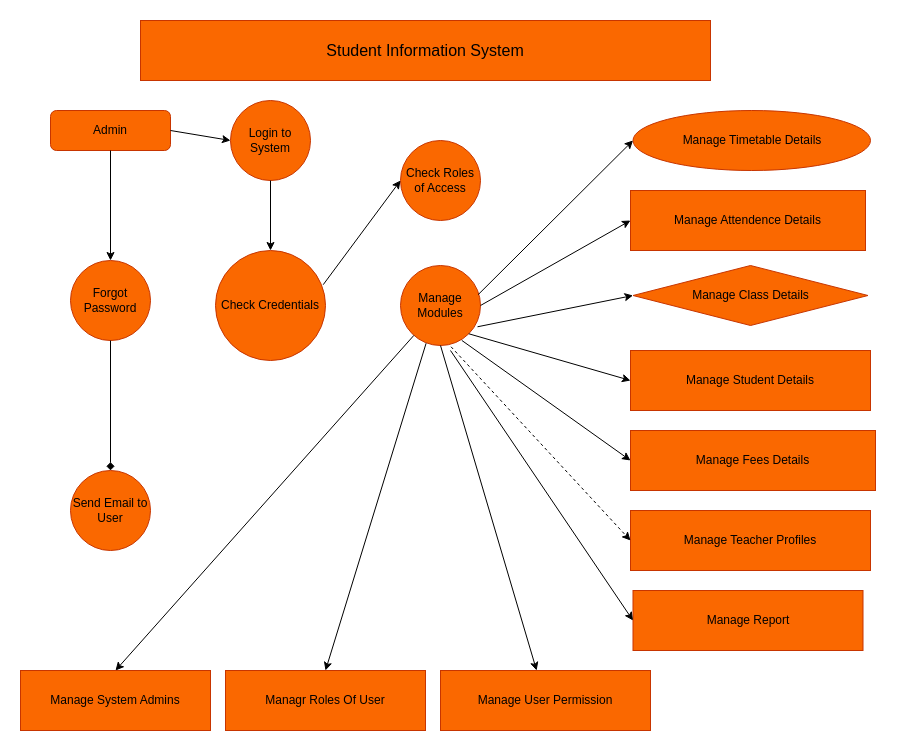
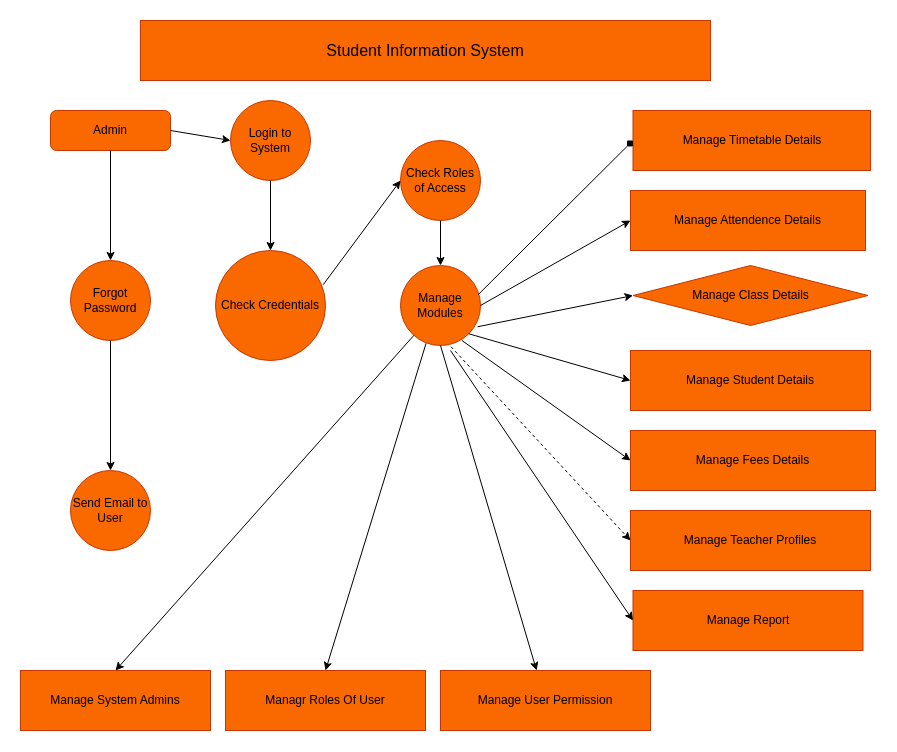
  <mxCell id="0" />
  <mxCell id="1" parent="0" />
  <mxCell id="2" value="Forgot Password" style="ellipse;whiteSpace=wrap;html=1;aspect=fixed;fillColor=#fa6800;fontColor=#000000;strokeColor=#C73500;" vertex="1" parent="1"><mxGeometry x="70" y="260" width="80" height="80" as="geometry" /></mxCell>
  <mxCell id="3" value="Check Credentials" style="ellipse;whiteSpace=wrap;html=1;aspect=fixed;fillColor=#fa6800;fontColor=#000000;strokeColor=#C73500;" vertex="1" parent="1"><mxGeometry x="215" y="250" width="110" height="110" as="geometry" /></mxCell>
  <mxCell id="4" value="Manage Modules" style="ellipse;whiteSpace=wrap;html=1;aspect=fixed;fillColor=#fa6800;fontColor=#000000;strokeColor=#C73500;" vertex="1" parent="1"><mxGeometry x="400" y="265" width="80" height="80" as="geometry" /></mxCell>
- <mxCell id="5" value="Manage Timetable Details" style="ellipse;whiteSpace=wrap;html=1;fillColor=#fa6800;fontColor=#000000;strokeColor=#C73500;" vertex="1" parent="1"><mxGeometry x="632.5" y="110" width="237.5" height="60" as="geometry" /></mxCell>
+ <mxCell id="5" value="Manage Timetable Details" style="rounded=0;whiteSpace=wrap;html=1;fillColor=#fa6800;fontColor=#000000;strokeColor=#C73500;" vertex="1" parent="1"><mxGeometry x="632.5" y="110" width="237.5" height="60" as="geometry" /></mxCell>
  <mxCell id="6" value="Manage Attendence Details" style="rounded=0;whiteSpace=wrap;html=1;fillColor=#fa6800;fontColor=#000000;strokeColor=#C73500;" vertex="1" parent="1"><mxGeometry x="630" y="190" width="235" height="60" as="geometry" /></mxCell>
  <mxCell id="7" value="Manage Class Details" style="rhombus;whiteSpace=wrap;html=1;fillColor=#fa6800;fontColor=#000000;strokeColor=#C73500;" vertex="1" parent="1"><mxGeometry x="632.5" y="265" width="235" height="60" as="geometry" /></mxCell>
  <mxCell id="8" value="Manage Student Details" style="rounded=0;whiteSpace=wrap;html=1;fillColor=#fa6800;fontColor=#000000;strokeColor=#C73500;" vertex="1" parent="1"><mxGeometry x="630" y="350" width="240" height="60" as="geometry" /></mxCell>
  <mxCell id="9" value="Manage Fees Details" style="rounded=0;whiteSpace=wrap;html=1;fillColor=#fa6800;fontColor=#000000;strokeColor=#C73500;" vertex="1" parent="1"><mxGeometry x="630" y="430" width="245" height="60" as="geometry" /></mxCell>
  <mxCell id="10" value="Manage Teacher Profiles" style="rounded=0;whiteSpace=wrap;html=1;fillColor=#fa6800;fontColor=#000000;strokeColor=#C73500;" vertex="1" parent="1"><mxGeometry x="630" y="510" width="240" height="60" as="geometry" /></mxCell>
  <mxCell id="11" value="Send Email to User" style="ellipse;whiteSpace=wrap;html=1;aspect=fixed;fillColor=#fa6800;fontColor=#000000;strokeColor=#C73500;" vertex="1" parent="1"><mxGeometry x="70" y="470" width="80" height="80" as="geometry" /></mxCell>
  <mxCell id="12" value="Manage System Admins" style="rounded=0;whiteSpace=wrap;html=1;fillColor=#fa6800;fontColor=#000000;strokeColor=#C73500;" vertex="1" parent="1"><mxGeometry x="20" y="670" width="190" height="60" as="geometry" /></mxCell>
  <mxCell id="13" value="Managr Roles Of User" style="rounded=0;whiteSpace=wrap;html=1;fillColor=#fa6800;fontColor=#000000;strokeColor=#C73500;" vertex="1" parent="1"><mxGeometry x="225" y="670" width="200" height="60" as="geometry" /></mxCell>
  <mxCell id="14" value="Manage User Permission" style="rounded=0;whiteSpace=wrap;html=1;fillColor=#fa6800;fontColor=#000000;strokeColor=#C73500;" vertex="1" parent="1"><mxGeometry x="440" y="670" width="210" height="60" as="geometry" /></mxCell>
- <mxCell id="15" value="" style="endArrow=diamond;html=1;rounded=0;exitX=0.5;exitY=1;exitDx=0;exitDy=0;entryX=0.5;entryY=0;entryDx=0;entryDy=0;" edge="1" parent="1" source="2" target="11"><mxGeometry width="50" height="50" relative="1" as="geometry"><mxPoint x="400" y="520" as="sourcePoint" /><mxPoint x="450" y="470" as="targetPoint" /></mxGeometry></mxCell>
+ <mxCell id="15" value="" style="endArrow=classic;html=1;rounded=0;exitX=0.5;exitY=1;exitDx=0;exitDy=0;entryX=0.5;entryY=0;entryDx=0;entryDy=0;" edge="1" parent="1" source="2" target="11"><mxGeometry width="50" height="50" relative="1" as="geometry"><mxPoint x="400" y="520" as="sourcePoint" /><mxPoint x="450" y="470" as="targetPoint" /></mxGeometry></mxCell>
  <mxCell id="16" value="" style="endArrow=classic;html=1;rounded=0;entryX=0.5;entryY=0;entryDx=0;entryDy=0;" edge="1" parent="1" source="4" target="12"><mxGeometry width="50" height="50" relative="1" as="geometry"><mxPoint x="400" y="520" as="sourcePoint" /><mxPoint x="450" y="470" as="targetPoint" /></mxGeometry></mxCell>
  <mxCell id="17" value="" style="endArrow=classic;html=1;rounded=0;entryX=0.5;entryY=0;entryDx=0;entryDy=0;exitX=0.32;exitY=0.972;exitDx=0;exitDy=0;exitPerimeter=0;" edge="1" parent="1" source="4" target="13"><mxGeometry width="50" height="50" relative="1" as="geometry"><mxPoint x="420" y="283" as="sourcePoint" /><mxPoint x="450" y="470" as="targetPoint" /></mxGeometry></mxCell>
  <mxCell id="18" value="" style="endArrow=classic;html=1;rounded=0;exitX=0.5;exitY=1;exitDx=0;exitDy=0;" edge="1" parent="1" source="4" target="14"><mxGeometry width="50" height="50" relative="1" as="geometry"><mxPoint x="400" y="520" as="sourcePoint" /><mxPoint x="450" y="470" as="targetPoint" /></mxGeometry></mxCell>
  <mxCell id="19" value="" style="endArrow=classic;html=1;rounded=0;exitX=0.632;exitY=1.016;exitDx=0;exitDy=0;exitPerimeter=0;entryX=0;entryY=0.5;entryDx=0;entryDy=0;dashed=1;" edge="1" parent="1" source="4" target="10"><mxGeometry width="50" height="50" relative="1" as="geometry"><mxPoint x="400" y="520" as="sourcePoint" /><mxPoint x="450" y="470" as="targetPoint" /></mxGeometry></mxCell>
  <mxCell id="20" value="" style="endArrow=classic;html=1;rounded=0;entryX=0;entryY=0.5;entryDx=0;entryDy=0;exitX=0.766;exitY=0.936;exitDx=0;exitDy=0;exitPerimeter=0;" edge="1" parent="1" source="4" target="9"><mxGeometry width="50" height="50" relative="1" as="geometry"><mxPoint x="450" y="270" as="sourcePoint" /><mxPoint x="450" y="470" as="targetPoint" /></mxGeometry></mxCell>
  <mxCell id="21" value="" style="endArrow=classic;html=1;rounded=0;exitX=1;exitY=1;exitDx=0;exitDy=0;entryX=0;entryY=0.5;entryDx=0;entryDy=0;" edge="1" parent="1" source="4" target="8"><mxGeometry width="50" height="50" relative="1" as="geometry"><mxPoint x="400" y="520" as="sourcePoint" /><mxPoint x="450" y="470" as="targetPoint" /></mxGeometry></mxCell>
  <mxCell id="22" value="" style="endArrow=classic;html=1;rounded=0;exitX=0.963;exitY=0.766;exitDx=0;exitDy=0;exitPerimeter=0;entryX=0;entryY=0.5;entryDx=0;entryDy=0;" edge="1" parent="1" source="4" target="7"><mxGeometry width="50" height="50" relative="1" as="geometry"><mxPoint x="400" y="320" as="sourcePoint" /><mxPoint x="450" y="270" as="targetPoint" /></mxGeometry></mxCell>
  <mxCell id="23" value="" style="endArrow=classic;html=1;rounded=0;exitX=1;exitY=0.5;exitDx=0;exitDy=0;entryX=0;entryY=0.5;entryDx=0;entryDy=0;" edge="1" parent="1" source="4" target="6"><mxGeometry width="50" height="50" relative="1" as="geometry"><mxPoint x="400" y="320" as="sourcePoint" /><mxPoint x="450" y="270" as="targetPoint" /></mxGeometry></mxCell>
- <mxCell id="24" value="" style="endArrow=classic;html=1;rounded=0;exitX=0.971;exitY=0.364;exitDx=0;exitDy=0;entryX=0;entryY=0.5;entryDx=0;entryDy=0;exitPerimeter=0;" edge="1" parent="1" source="4" target="5"><mxGeometry width="50" height="50" relative="1" as="geometry"><mxPoint x="400" y="320" as="sourcePoint" /><mxPoint x="450" y="270" as="targetPoint" /></mxGeometry></mxCell>
+ <mxCell id="24" value="" style="endArrow=diamond;html=1;rounded=0;exitX=0.971;exitY=0.364;exitDx=0;exitDy=0;entryX=0;entryY=0.5;entryDx=0;entryDy=0;exitPerimeter=0;" edge="1" parent="1" source="4" target="5"><mxGeometry width="50" height="50" relative="1" as="geometry"><mxPoint x="400" y="320" as="sourcePoint" /><mxPoint x="450" y="270" as="targetPoint" /></mxGeometry></mxCell>
  <mxCell id="25" value="Admin" style="rounded=1;whiteSpace=wrap;html=1;fillColor=#fa6800;fontColor=#000000;strokeColor=#C73500;" vertex="1" parent="1"><mxGeometry x="50" y="110" width="120" height="40" as="geometry" /></mxCell>
  <mxCell id="26" value="Login to System" style="ellipse;whiteSpace=wrap;html=1;aspect=fixed;fillColor=#fa6800;fontColor=#000000;strokeColor=#C73500;" vertex="1" parent="1"><mxGeometry x="230" y="100" width="80" height="80" as="geometry" /></mxCell>
  <mxCell id="27" value="Check Roles of Access" style="ellipse;whiteSpace=wrap;html=1;aspect=fixed;fillColor=#fa6800;fontColor=#000000;strokeColor=#C73500;" vertex="1" parent="1"><mxGeometry x="400" y="140" width="80" height="80" as="geometry" /></mxCell>
  <mxCell id="28" value="" style="endArrow=classic;html=1;rounded=0;exitX=1;exitY=0.5;exitDx=0;exitDy=0;entryX=0;entryY=0.5;entryDx=0;entryDy=0;" edge="1" parent="1" source="25" target="26"><mxGeometry width="50" height="50" relative="1" as="geometry"><mxPoint x="400" y="140" as="sourcePoint" /><mxPoint x="450" y="90" as="targetPoint" /></mxGeometry></mxCell>
  <mxCell id="29" value="" style="endArrow=classic;html=1;rounded=0;exitX=0.979;exitY=0.311;exitDx=0;exitDy=0;entryX=0;entryY=0.5;entryDx=0;entryDy=0;exitPerimeter=0;" edge="1" parent="1" source="3" target="27"><mxGeometry width="50" height="50" relative="1" as="geometry"><mxPoint x="400" y="140" as="sourcePoint" /><mxPoint x="450" y="90" as="targetPoint" /></mxGeometry></mxCell>
  <mxCell id="30" value="" style="endArrow=classic;html=1;rounded=0;exitX=0.5;exitY=1;exitDx=0;exitDy=0;entryX=0.5;entryY=0;entryDx=0;entryDy=0;" edge="1" parent="1" source="25" target="2"><mxGeometry width="50" height="50" relative="1" as="geometry"><mxPoint x="400" y="210" as="sourcePoint" /><mxPoint x="450" y="160" as="targetPoint" /></mxGeometry></mxCell>
  <mxCell id="31" value="" style="endArrow=classic;html=1;rounded=0;exitX=0.5;exitY=1;exitDx=0;exitDy=0;entryX=0.5;entryY=0;entryDx=0;entryDy=0;" edge="1" parent="1" source="26" target="3"><mxGeometry width="50" height="50" relative="1" as="geometry"><mxPoint x="400" y="210" as="sourcePoint" /><mxPoint x="450" y="160" as="targetPoint" /></mxGeometry></mxCell>
+ <mxCell id="32" value="" style="endArrow=classic;html=1;rounded=0;exitX=0.5;exitY=1;exitDx=0;exitDy=0;entryX=0.5;entryY=0;entryDx=0;entryDy=0;" edge="1" parent="1" source="27" target="4"><mxGeometry width="50" height="50" relative="1" as="geometry"><mxPoint x="400" y="210" as="sourcePoint" /><mxPoint x="450" y="160" as="targetPoint" /></mxGeometry></mxCell>
  <mxCell id="33" value="&lt;font size=&quot;3&quot;&gt;Student Information System&lt;/font&gt;" style="rounded=0;whiteSpace=wrap;html=1;fillColor=#fa6800;fontColor=#000000;strokeColor=#C73500;" vertex="1" parent="1"><mxGeometry x="140" width="570" height="60" as="geometry" y="20" /></mxCell>
  <mxCell id="34" value="Manage Report" style="rounded=0;whiteSpace=wrap;html=1;fillColor=#fa6800;fontColor=#000000;strokeColor=#C73500;" vertex="1" parent="1"><mxGeometry x="632.5" y="590" width="230" height="60" as="geometry" /></mxCell>
  <mxCell id="35" value="" style="endArrow=classic;html=1;rounded=0;entryX=0;entryY=0.5;entryDx=0;entryDy=0;" edge="1" parent="1" target="34"><mxGeometry width="50" height="50" relative="1" as="geometry"><mxPoint x="450" y="350" as="sourcePoint" /><mxPoint x="500" y="410" as="targetPoint" /></mxGeometry></mxCell>
